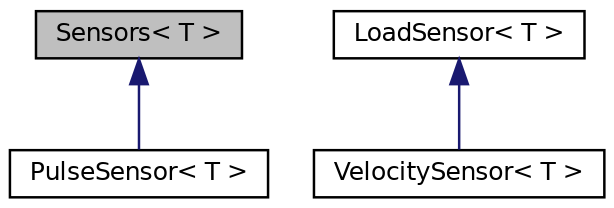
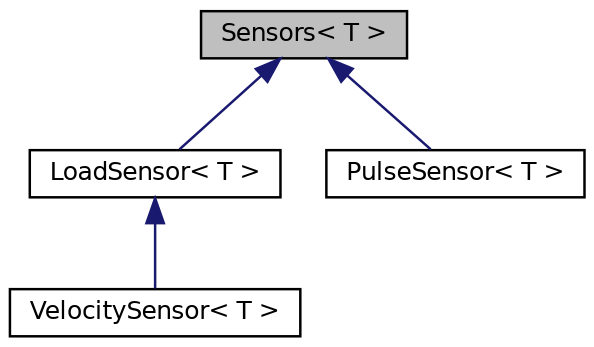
  digraph {
    node [color=black fillcolor=white fontname=Helvetica fontsize=10 shape=record style=filled]
    edge [color=midnightblue dir=back fontname=Helvetica fontsize=10 labelfontname=Helvetica labelfontsize=10 style=solid]
    n1 [fillcolor=grey75 fontcolor=black height=0.2 label="Sensors\< T \>" width=0.4]
    n2 [height=0.2 label="LoadSensor\< T \>" width=0.4]
    n3 [height=0.2 label="PulseSensor\< T \>" width=0.4]
    n4 [height=0.2 label="VelocitySensor\< T \>" width=0.4]
+   n1 -> n2
    n1 -> n3
    n2 -> n4
  }
